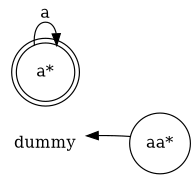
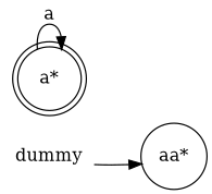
  digraph {
    rankdir=LR
    dummy [shape=none]
    n2 [label="aa*" shape=circle]
    n3 [label="a*" shape=doublecircle]
-   n2 -> dummy
+   dummy -> n2
    n3 -> n3 [label=a]
  }
